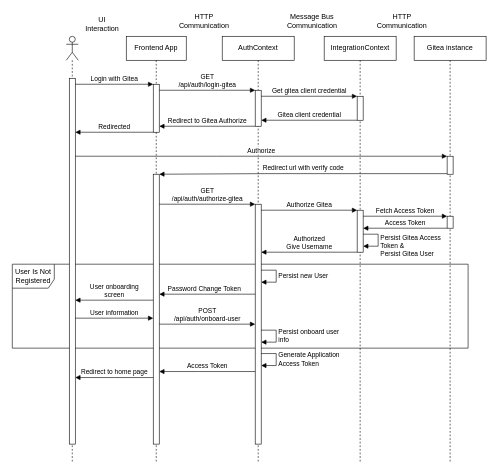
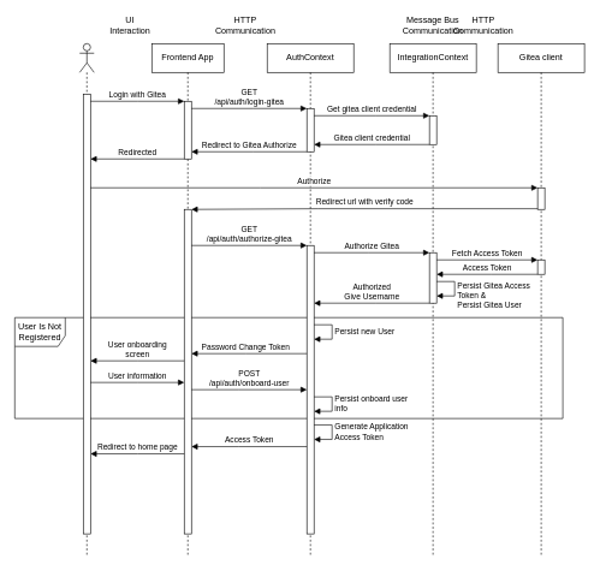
  <mxCell id="0" />
  <mxCell id="1" parent="0" />
  <mxCell id="2" value="User Is Not Registered" style="shape=umlFrame;whiteSpace=wrap;html=1;width=70;height=40;" parent="1" vertex="1"><mxGeometry x="20" y="440" width="760" height="140" as="geometry" /></mxCell>
  <mxCell id="3" value="" style="shape=umlLifeline;participant=umlActor;perimeter=lifelinePerimeter;whiteSpace=wrap;html=1;container=1;collapsible=0;recursiveResize=0;verticalAlign=top;spacingTop=36;outlineConnect=0;" parent="1" vertex="1"><mxGeometry x="110" y="60" width="20" height="710" as="geometry" /></mxCell>
  <mxCell id="4" value="" style="html=1;points=[];perimeter=orthogonalPerimeter;" parent="3" vertex="1"><mxGeometry x="5" y="70" width="10" height="610" as="geometry" /></mxCell>
  <mxCell id="5" value="Frontend App" style="shape=umlLifeline;perimeter=lifelinePerimeter;whiteSpace=wrap;html=1;container=1;collapsible=0;recursiveResize=0;outlineConnect=0;" parent="1" vertex="1"><mxGeometry x="210" y="60" width="100" height="710" as="geometry" /></mxCell>
  <mxCell id="6" value="" style="html=1;points=[];perimeter=orthogonalPerimeter;" parent="5" vertex="1"><mxGeometry x="45" y="230" width="10" height="450" as="geometry" /></mxCell>
  <mxCell id="7" value="" style="html=1;points=[];perimeter=orthogonalPerimeter;" parent="5" vertex="1"><mxGeometry x="45" y="80" width="10" height="80" as="geometry" /></mxCell>
  <mxCell id="8" value="IntegrationContext" style="shape=umlLifeline;perimeter=lifelinePerimeter;whiteSpace=wrap;html=1;container=1;collapsible=0;recursiveResize=0;outlineConnect=0;" parent="1" vertex="1"><mxGeometry x="540" y="60" width="120" height="710" as="geometry" /></mxCell>
  <mxCell id="9" value="" style="html=1;points=[];perimeter=orthogonalPerimeter;" parent="8" vertex="1"><mxGeometry x="55" y="100" width="10" height="40" as="geometry" /></mxCell>
  <mxCell id="10" value="" style="html=1;points=[];perimeter=orthogonalPerimeter;" parent="8" vertex="1"><mxGeometry x="55" y="290" width="10" height="70" as="geometry" /></mxCell>
  <mxCell id="11" value="Persist Gitea Access &lt;br&gt;Token &amp;amp; &lt;br&gt;Persist Gitea User" style="edgeStyle=orthogonalEdgeStyle;html=1;align=left;spacingLeft=2;endArrow=block;rounded=0;" parent="8" source="10" target="10" edge="1"><mxGeometry x="0.286" relative="1" as="geometry"><mxPoint x="120" y="340" as="sourcePoint" /><Array as="points"><mxPoint x="90" y="330" /><mxPoint x="90" y="350" /></Array><mxPoint x="125" y="360" as="targetPoint" /><mxPoint as="offset" /></mxGeometry></mxCell>
  <mxCell id="12" value="AuthContext" style="shape=umlLifeline;perimeter=lifelinePerimeter;whiteSpace=wrap;html=1;container=1;collapsible=0;recursiveResize=0;outlineConnect=0;" parent="1" vertex="1"><mxGeometry x="370" y="60" width="120" height="710" as="geometry" /></mxCell>
  <mxCell id="13" value="" style="html=1;points=[];perimeter=orthogonalPerimeter;" parent="12" vertex="1"><mxGeometry x="55" y="90" width="10" height="60" as="geometry" /></mxCell>
  <mxCell id="14" value="" style="html=1;points=[];perimeter=orthogonalPerimeter;" parent="12" vertex="1"><mxGeometry x="55" y="280" width="10" height="400" as="geometry" /></mxCell>
  <mxCell id="15" value="Generate Application&lt;br&gt;Access Token" style="edgeStyle=orthogonalEdgeStyle;html=1;align=left;spacingLeft=2;endArrow=block;rounded=0;" parent="12" edge="1"><mxGeometry relative="1" as="geometry"><mxPoint x="65" y="529.0" as="sourcePoint" /><Array as="points"><mxPoint x="90" y="529" /><mxPoint x="90" y="549" /></Array><mxPoint x="65" y="549.0" as="targetPoint" /></mxGeometry></mxCell>
  <mxCell id="16" value="Persist new User" style="edgeStyle=orthogonalEdgeStyle;html=1;align=left;spacingLeft=2;endArrow=block;rounded=0;" parent="12" source="14" target="14" edge="1"><mxGeometry relative="1" as="geometry"><mxPoint x="120.0" y="400.0" as="sourcePoint" /><Array as="points"><mxPoint x="90" y="390" /><mxPoint x="90" y="410" /></Array><mxPoint x="120.0" y="420.0" as="targetPoint" /></mxGeometry></mxCell>
  <mxCell id="17" value="Persist onboard user&lt;br&gt;info" style="edgeStyle=orthogonalEdgeStyle;html=1;align=left;spacingLeft=2;endArrow=block;rounded=0;" parent="12" source="14" target="14" edge="1"><mxGeometry relative="1" as="geometry"><mxPoint x="75" y="400" as="sourcePoint" /><Array as="points"><mxPoint x="90" y="490" /><mxPoint x="90" y="510" /></Array><mxPoint x="75" y="420" as="targetPoint" /></mxGeometry></mxCell>
- <mxCell id="18" value="Gitea instance" style="shape=umlLifeline;perimeter=lifelinePerimeter;whiteSpace=wrap;html=1;container=1;collapsible=0;recursiveResize=0;outlineConnect=0;" parent="1" vertex="1"><mxGeometry x="690" y="60" width="120" height="710" as="geometry" /></mxCell>
+ <mxCell id="18" value="Gitea client" style="shape=umlLifeline;perimeter=lifelinePerimeter;whiteSpace=wrap;html=1;container=1;collapsible=0;recursiveResize=0;outlineConnect=0;" parent="1" vertex="1"><mxGeometry x="690" y="60" width="120" height="710" as="geometry" /></mxCell>
  <mxCell id="19" value="" style="html=1;points=[];perimeter=orthogonalPerimeter;" parent="18" vertex="1"><mxGeometry x="55" y="200" width="10" height="30" as="geometry" /></mxCell>
  <mxCell id="20" value="" style="html=1;points=[];perimeter=orthogonalPerimeter;" parent="18" vertex="1"><mxGeometry x="55" y="300" width="10" height="20" as="geometry" /></mxCell>
  <mxCell id="21" value="Login with Gitea" style="html=1;verticalAlign=bottom;endArrow=block;rounded=0;" parent="1" source="4" target="7" edge="1"><mxGeometry width="80" relative="1" as="geometry"><mxPoint x="430" y="330" as="sourcePoint" /><mxPoint x="510" y="330" as="targetPoint" /><Array as="points"><mxPoint x="190" y="140" /></Array></mxGeometry></mxCell>
  <mxCell id="22" value="GET &lt;br&gt;/api/auth/login-gitea" style="html=1;verticalAlign=bottom;endArrow=block;rounded=0;" parent="1" source="7" target="13" edge="1"><mxGeometry width="80" relative="1" as="geometry"><mxPoint x="265" y="160" as="sourcePoint" /><mxPoint x="392.46" y="160.68" as="targetPoint" /><Array as="points"><mxPoint x="350" y="150" /></Array></mxGeometry></mxCell>
  <mxCell id="23" value="Get gitea client credential" style="html=1;verticalAlign=bottom;endArrow=block;rounded=0;" parent="1" source="13" target="9" edge="1"><mxGeometry width="80" relative="1" as="geometry"><mxPoint x="405" y="171" as="sourcePoint" /><mxPoint x="590" y="170" as="targetPoint" /><Array as="points"><mxPoint x="520" y="160" /></Array></mxGeometry></mxCell>
  <mxCell id="24" value="Gitea client credential" style="html=1;verticalAlign=bottom;endArrow=block;rounded=0;" parent="1" source="9" target="13" edge="1"><mxGeometry width="80" relative="1" as="geometry"><mxPoint x="595" y="199.76" as="sourcePoint" /><mxPoint x="405.5" y="199.76" as="targetPoint" /><Array as="points"><mxPoint x="520" y="200" /></Array></mxGeometry></mxCell>
  <mxCell id="25" value="Redirect to Gitea Authorize" style="html=1;verticalAlign=bottom;endArrow=block;rounded=0;" parent="1" source="13" target="7" edge="1"><mxGeometry width="80" relative="1" as="geometry"><mxPoint x="270" y="280" as="sourcePoint" /><mxPoint x="430" y="280" as="targetPoint" /><Array as="points"><mxPoint x="350" y="210" /></Array></mxGeometry></mxCell>
  <mxCell id="26" value="Redirected" style="html=1;verticalAlign=bottom;endArrow=block;rounded=0;" parent="1" source="7" target="4" edge="1"><mxGeometry width="80" relative="1" as="geometry"><mxPoint x="270" y="240" as="sourcePoint" /><mxPoint x="110" y="240" as="targetPoint" /><Array as="points"><mxPoint x="200" y="220" /></Array></mxGeometry></mxCell>
  <mxCell id="27" value="Authorize" style="html=1;verticalAlign=bottom;endArrow=block;rounded=0;" parent="1" source="4" target="19" edge="1"><mxGeometry width="80" relative="1" as="geometry"><mxPoint x="150" y="280" as="sourcePoint" /><mxPoint x="350" y="280" as="targetPoint" /><Array as="points"><mxPoint x="360" y="260" /></Array></mxGeometry></mxCell>
  <mxCell id="28" value="Redirect url with verify code" style="html=1;verticalAlign=bottom;endArrow=block;rounded=0;" parent="1" target="6" edge="1"><mxGeometry width="80" relative="1" as="geometry"><mxPoint x="745" y="289" as="sourcePoint" /><mxPoint x="125" y="289" as="targetPoint" /><Array as="points"><mxPoint x="440" y="289" /></Array></mxGeometry></mxCell>
  <mxCell id="29" value="GET &lt;br&gt;/api/auth/authorize-gitea" style="html=1;verticalAlign=bottom;endArrow=block;rounded=0;" parent="1" source="6" target="14" edge="1"><mxGeometry width="80" relative="1" as="geometry"><mxPoint x="270" y="330" as="sourcePoint" /><mxPoint x="390" y="340" as="targetPoint" /><Array as="points"><mxPoint x="340" y="340" /></Array></mxGeometry></mxCell>
  <mxCell id="30" value="Fetch Access Token" style="html=1;verticalAlign=bottom;endArrow=block;rounded=0;" parent="1" source="10" edge="1"><mxGeometry width="80" relative="1" as="geometry"><mxPoint x="610" y="370" as="sourcePoint" /><mxPoint x="745" y="360" as="targetPoint" /><Array as="points"><mxPoint x="700" y="360" /></Array></mxGeometry></mxCell>
  <mxCell id="31" value="Access Token" style="html=1;verticalAlign=bottom;endArrow=block;rounded=0;" parent="1" target="10" edge="1"><mxGeometry width="80" relative="1" as="geometry"><mxPoint x="745" y="380" as="sourcePoint" /><mxPoint x="710" y="410" as="targetPoint" /><Array as="points"><mxPoint x="680" y="380" /></Array></mxGeometry></mxCell>
  <mxCell id="32" value="Access Token" style="html=1;verticalAlign=bottom;endArrow=block;rounded=0;" parent="1" edge="1"><mxGeometry width="80" relative="1" as="geometry"><mxPoint x="425" y="619" as="sourcePoint" /><mxPoint x="265" y="619" as="targetPoint" /><Array as="points"><mxPoint x="330" y="619" /></Array></mxGeometry></mxCell>
  <mxCell id="33" value="Redirect to home page" style="html=1;verticalAlign=bottom;endArrow=block;rounded=0;" parent="1" edge="1"><mxGeometry width="80" relative="1" as="geometry"><mxPoint x="255" y="629" as="sourcePoint" /><mxPoint x="125" y="629" as="targetPoint" /><Array as="points"><mxPoint x="190" y="629" /></Array></mxGeometry></mxCell>
  <mxCell id="34" value="HTTP Communication" style="text;html=1;strokeColor=none;fillColor=none;align=center;verticalAlign=middle;whiteSpace=wrap;rounded=0;" parent="1" vertex="1"><mxGeometry x="310" y="20" width="60" height="30" as="geometry" /></mxCell>
- <mxCell id="35" value="Message Bus Communication" style="text;html=1;strokeColor=none;fillColor=none;align=center;verticalAlign=middle;whiteSpace=wrap;rounded=0;" parent="1" vertex="1"><mxGeometry x="490" y="20" width="60" height="30" as="geometry" /></mxCell>
+ <mxCell id="35" value="Message Bus Communication" style="text;html=1;strokeColor=none;fillColor=none;align=center;verticalAlign=middle;whiteSpace=wrap;rounded=0;" parent="1" vertex="1"><mxGeometry x="570" y="20" width="60" height="30" as="geometry" /></mxCell>
  <mxCell id="36" value="HTTP Communication" style="text;html=1;strokeColor=none;fillColor=none;align=center;verticalAlign=middle;whiteSpace=wrap;rounded=0;" parent="1" vertex="1"><mxGeometry x="640" y="20" width="60" height="30" as="geometry" /></mxCell>
  <mxCell id="37" value="Authorize Gitea" style="html=1;verticalAlign=bottom;endArrow=block;rounded=0;" parent="1" source="14" target="10" edge="1"><mxGeometry width="80" relative="1" as="geometry"><mxPoint x="490" y="360" as="sourcePoint" /><mxPoint x="650" y="360" as="targetPoint" /><Array as="points"><mxPoint x="510" y="350" /></Array></mxGeometry></mxCell>
  <mxCell id="38" value="Authorized&lt;br&gt;Give Username" style="html=1;verticalAlign=bottom;endArrow=block;rounded=0;" parent="1" source="10" target="14" edge="1"><mxGeometry width="80" relative="1" as="geometry"><mxPoint x="410" y="420" as="sourcePoint" /><mxPoint x="275" y="420" as="targetPoint" /><Array as="points"><mxPoint x="520" y="420" /></Array></mxGeometry></mxCell>
  <mxCell id="39" value="Password Change Token" style="html=1;verticalAlign=bottom;endArrow=block;rounded=0;" parent="1" source="14" target="6" edge="1"><mxGeometry x="0.062" width="80" relative="1" as="geometry"><mxPoint x="435" y="595" as="sourcePoint" /><mxPoint x="275" y="595" as="targetPoint" /><Array as="points"><mxPoint x="340" y="490" /></Array><mxPoint as="offset" /></mxGeometry></mxCell>
  <mxCell id="40" value="User onboarding &lt;br&gt;screen" style="html=1;verticalAlign=bottom;endArrow=block;rounded=0;" parent="1" source="6" target="4" edge="1"><mxGeometry width="80" relative="1" as="geometry"><mxPoint x="435" y="500" as="sourcePoint" /><mxPoint x="275" y="500" as="targetPoint" /><Array as="points"><mxPoint x="190" y="500" /></Array><mxPoint as="offset" /></mxGeometry></mxCell>
  <mxCell id="41" value="User information" style="html=1;verticalAlign=bottom;endArrow=block;rounded=0;" parent="1" source="4" target="6" edge="1"><mxGeometry width="80" relative="1" as="geometry"><mxPoint x="265" y="510" as="sourcePoint" /><mxPoint x="135" y="510" as="targetPoint" /><Array as="points"><mxPoint x="190" y="530" /></Array><mxPoint as="offset" /></mxGeometry></mxCell>
  <mxCell id="42" value="POST&lt;br&gt;/api/auth/onboard-user" style="html=1;verticalAlign=bottom;endArrow=block;rounded=0;" parent="1" source="6" target="14" edge="1"><mxGeometry width="80" relative="1" as="geometry"><mxPoint x="275" y="350" as="sourcePoint" /><mxPoint x="435" y="350" as="targetPoint" /><Array as="points"><mxPoint x="330" y="540" /></Array></mxGeometry></mxCell>
- <mxCell id="43" value="UI Interaction" style="text;html=1;strokeColor=none;fillColor=none;align=center;verticalAlign=middle;whiteSpace=wrap;rounded=0;" parent="1" vertex="1"><mxGeometry x="140" y="25" width="60" height="30" as="geometry" /></mxCell>
+ <mxCell id="43" value="UI Interaction" style="text;html=1;strokeColor=none;fillColor=none;align=center;verticalAlign=middle;whiteSpace=wrap;rounded=0;" parent="1" vertex="1"><mxGeometry x="150" y="20" width="60" height="30" as="geometry" /></mxCell>
